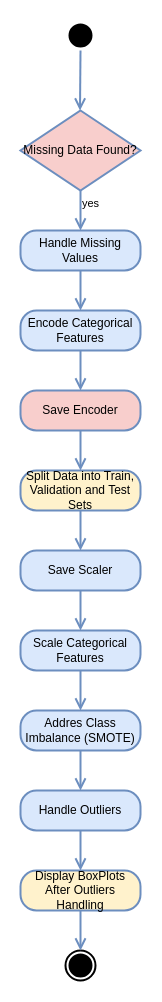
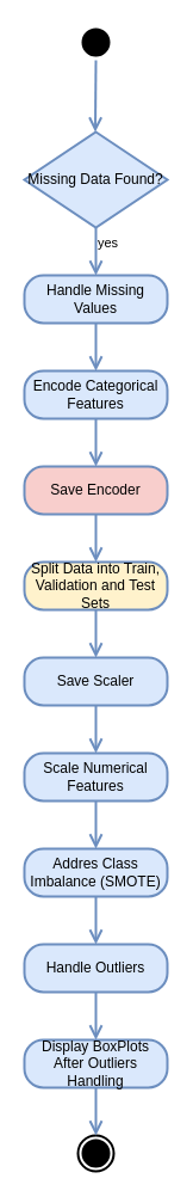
  <mxCell id="0" />
  <mxCell id="1" parent="0" />
  <mxCell id="2" value="" style="ellipse;html=1;shape=startState;fillColor=#000000;strokeColor=#000000;strokeWidth=2;" vertex="1" parent="1"><mxGeometry x="65" y="20" width="30" height="30" as="geometry" /></mxCell>
  <mxCell id="3" value="" style="edgeStyle=orthogonalEdgeStyle;html=1;verticalAlign=bottom;endArrow=open;endSize=8;strokeColor=#6c8ebf;rounded=0;exitX=0.5;exitY=1;exitDx=0;exitDy=0;fillColor=#dae8fc;strokeWidth=2;" edge="1" parent="1" source="2"><mxGeometry relative="1" as="geometry"><mxPoint x="79.5" y="110" as="targetPoint" /><mxPoint x="79.5" y="70" as="sourcePoint" /></mxGeometry></mxCell>
  <mxCell id="4" value="Handle Outliers" style="rounded=1;whiteSpace=wrap;html=1;arcSize=40;fillColor=#dae8fc;strokeColor=#6c8ebf;strokeWidth=2;" vertex="1" parent="1"><mxGeometry x="20" y="790" width="120" height="40" as="geometry" /></mxCell>
  <mxCell id="5" value="" style="edgeStyle=orthogonalEdgeStyle;html=1;verticalAlign=bottom;endArrow=open;endSize=8;strokeColor=#6c8ebf;rounded=0;fillColor=#dae8fc;strokeWidth=2;" edge="1" parent="1" source="4"><mxGeometry relative="1" as="geometry"><mxPoint x="80" y="870" as="targetPoint" /></mxGeometry></mxCell>
- <mxCell id="6" value="Missing Data Found?" style="rhombus;whiteSpace=wrap;html=1;fillColor=#f8cecc;strokeColor=#6c8ebf;strokeWidth=2;" vertex="1" parent="1"><mxGeometry x="20" y="110" width="120" height="80" as="geometry" /></mxCell>
+ <mxCell id="6" value="Missing Data Found?" style="rhombus;whiteSpace=wrap;html=1;fillColor=#dae8fc;strokeColor=#6c8ebf;strokeWidth=2;" vertex="1" parent="1"><mxGeometry x="20" y="110" width="120" height="80" as="geometry" /></mxCell>
  <mxCell id="7" value="&lt;span style=&quot;background-color: light-dark(rgb(255, 255, 255), rgb(255, 255, 255));&quot;&gt;yes&lt;/span&gt;" style="edgeStyle=orthogonalEdgeStyle;html=1;align=left;verticalAlign=top;endArrow=open;endSize=8;strokeColor=#6c8ebf;rounded=0;fillColor=#dae8fc;strokeWidth=2;" edge="1" parent="1" source="6"><mxGeometry x="-1" relative="1" as="geometry"><mxPoint x="80" y="230" as="targetPoint" /></mxGeometry></mxCell>
  <mxCell id="8" value="Handle Missing Values" style="rounded=1;whiteSpace=wrap;html=1;arcSize=40;fillColor=#dae8fc;strokeColor=#6c8ebf;strokeWidth=2;" vertex="1" parent="1"><mxGeometry x="20" y="230" width="120" height="40" as="geometry" /></mxCell>
  <mxCell id="9" value="" style="edgeStyle=orthogonalEdgeStyle;html=1;verticalAlign=bottom;endArrow=open;endSize=8;strokeColor=#6c8ebf;rounded=0;exitX=0.5;exitY=1;exitDx=0;exitDy=0;fillColor=#dae8fc;strokeWidth=2;" edge="1" parent="1" source="8"><mxGeometry relative="1" as="geometry"><mxPoint x="80" y="310" as="targetPoint" /></mxGeometry></mxCell>
  <mxCell id="10" value="Encode Categorical Features" style="rounded=1;whiteSpace=wrap;html=1;arcSize=40;fillColor=#dae8fc;strokeColor=#6c8ebf;strokeWidth=2;" vertex="1" parent="1"><mxGeometry x="20" y="310" width="120" height="40" as="geometry" /></mxCell>
  <mxCell id="11" value="" style="edgeStyle=orthogonalEdgeStyle;html=1;verticalAlign=bottom;endArrow=open;endSize=8;strokeColor=#6c8ebf;rounded=0;fillColor=#dae8fc;strokeWidth=2;" edge="1" parent="1" source="10"><mxGeometry relative="1" as="geometry"><mxPoint x="80" y="390" as="targetPoint" /></mxGeometry></mxCell>
  <mxCell id="12" value="Split Data into Train, Validation and Test Sets" style="rounded=1;whiteSpace=wrap;html=1;arcSize=40;fillColor=#fff2cc;strokeColor=#6c8ebf;strokeWidth=2;" vertex="1" parent="1"><mxGeometry x="20" y="470" width="120" height="40" as="geometry" /></mxCell>
  <mxCell id="13" value="" style="edgeStyle=orthogonalEdgeStyle;html=1;verticalAlign=bottom;endArrow=open;endSize=8;strokeColor=#6c8ebf;rounded=0;fillColor=#dae8fc;strokeWidth=2;" edge="1" parent="1" source="12"><mxGeometry relative="1" as="geometry"><mxPoint x="80" y="550" as="targetPoint" /></mxGeometry></mxCell>
- <mxCell id="14" value="Scale Categorical Features" style="rounded=1;whiteSpace=wrap;html=1;arcSize=40;fillColor=#dae8fc;strokeColor=#6c8ebf;strokeWidth=2;" vertex="1" parent="1"><mxGeometry x="20" y="630" width="120" height="40" as="geometry" /></mxCell>
+ <mxCell id="14" value="Scale Numerical Features" style="rounded=1;whiteSpace=wrap;html=1;arcSize=40;fillColor=#dae8fc;strokeColor=#6c8ebf;strokeWidth=2;" vertex="1" parent="1"><mxGeometry x="20" y="630" width="120" height="40" as="geometry" /></mxCell>
  <mxCell id="15" value="" style="edgeStyle=orthogonalEdgeStyle;html=1;verticalAlign=bottom;endArrow=open;endSize=8;strokeColor=#6c8ebf;rounded=0;fillColor=#dae8fc;strokeWidth=2;" edge="1" parent="1" source="14"><mxGeometry relative="1" as="geometry"><mxPoint x="80" y="710" as="targetPoint" /></mxGeometry></mxCell>
  <mxCell id="16" value="Addres Class Imbalance (SMOTE)" style="rounded=1;whiteSpace=wrap;html=1;arcSize=40;fillColor=#dae8fc;strokeColor=#6c8ebf;strokeWidth=2;" vertex="1" parent="1"><mxGeometry x="20" y="710" width="120" height="40" as="geometry" /></mxCell>
  <mxCell id="17" value="" style="edgeStyle=orthogonalEdgeStyle;html=1;verticalAlign=bottom;endArrow=open;endSize=8;strokeColor=#6c8ebf;rounded=0;fillColor=#dae8fc;strokeWidth=2;" edge="1" parent="1" source="16"><mxGeometry relative="1" as="geometry"><mxPoint x="80" y="790" as="targetPoint" /></mxGeometry></mxCell>
  <mxCell id="18" value="" style="ellipse;html=1;shape=endState;fillColor=#000000;strokeColor=light-dark(#000000, #5c79a3);strokeWidth=2;" vertex="1" parent="1"><mxGeometry x="65" y="950" width="30" height="30" as="geometry" /></mxCell>
- <mxCell id="19" value="Display BoxPlots After Outliers Handling" style="rounded=1;whiteSpace=wrap;html=1;arcSize=40;fillColor=#fff2cc;strokeColor=#6c8ebf;strokeWidth=2;" vertex="1" parent="1"><mxGeometry x="20" y="870" width="120" height="40" as="geometry" /></mxCell>
+ <mxCell id="19" value="Display BoxPlots After Outliers Handling" style="rounded=1;whiteSpace=wrap;html=1;arcSize=40;fillColor=#dae8fc;strokeColor=#6c8ebf;strokeWidth=2;" vertex="1" parent="1"><mxGeometry x="20" y="870" width="120" height="40" as="geometry" /></mxCell>
  <mxCell id="20" value="" style="edgeStyle=orthogonalEdgeStyle;html=1;verticalAlign=bottom;endArrow=open;endSize=8;strokeColor=#6c8ebf;rounded=0;fillColor=#dae8fc;strokeWidth=2;" edge="1" parent="1" source="19"><mxGeometry relative="1" as="geometry"><mxPoint x="80" y="950" as="targetPoint" /></mxGeometry></mxCell>
  <mxCell id="21" value="Save Encoder" style="rounded=1;whiteSpace=wrap;html=1;arcSize=40;fillColor=#f8cecc;strokeColor=#6c8ebf;strokeWidth=2;" vertex="1" parent="1"><mxGeometry x="20" y="390" width="120" height="40" as="geometry" /></mxCell>
  <mxCell id="22" value="" style="edgeStyle=orthogonalEdgeStyle;html=1;verticalAlign=bottom;endArrow=open;endSize=8;strokeColor=#6c8ebf;rounded=0;fillColor=#dae8fc;strokeWidth=2;" edge="1" parent="1" source="21"><mxGeometry relative="1" as="geometry"><mxPoint x="80" y="470" as="targetPoint" /></mxGeometry></mxCell>
  <mxCell id="23" value="Save Scaler" style="rounded=1;whiteSpace=wrap;html=1;arcSize=40;fillColor=#dae8fc;strokeColor=#6c8ebf;strokeWidth=2;" vertex="1" parent="1"><mxGeometry x="20" y="550" width="120" height="40" as="geometry" /></mxCell>
  <mxCell id="24" value="" style="edgeStyle=orthogonalEdgeStyle;html=1;verticalAlign=bottom;endArrow=open;endSize=8;strokeColor=#6c8ebf;rounded=0;fillColor=#dae8fc;strokeWidth=2;" edge="1" parent="1" source="23"><mxGeometry relative="1" as="geometry"><mxPoint x="80" y="630" as="targetPoint" /></mxGeometry></mxCell>
